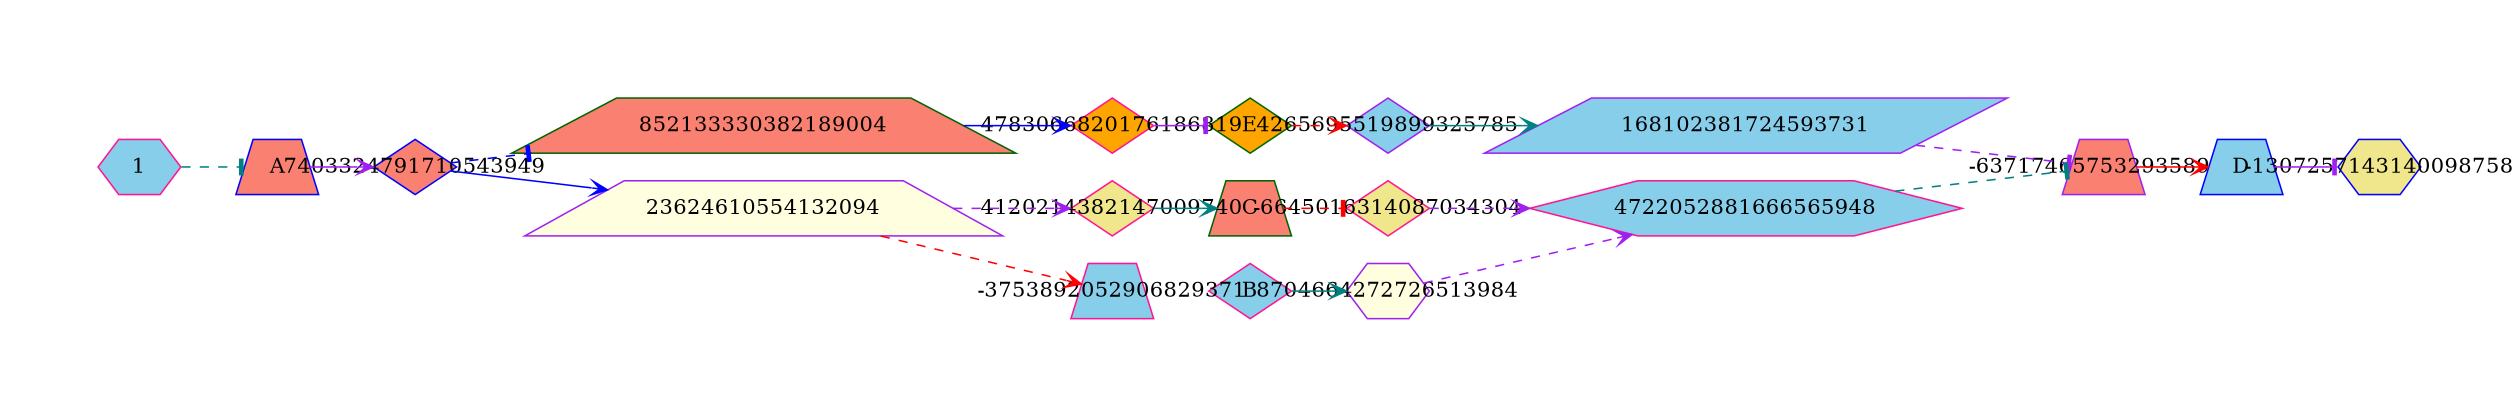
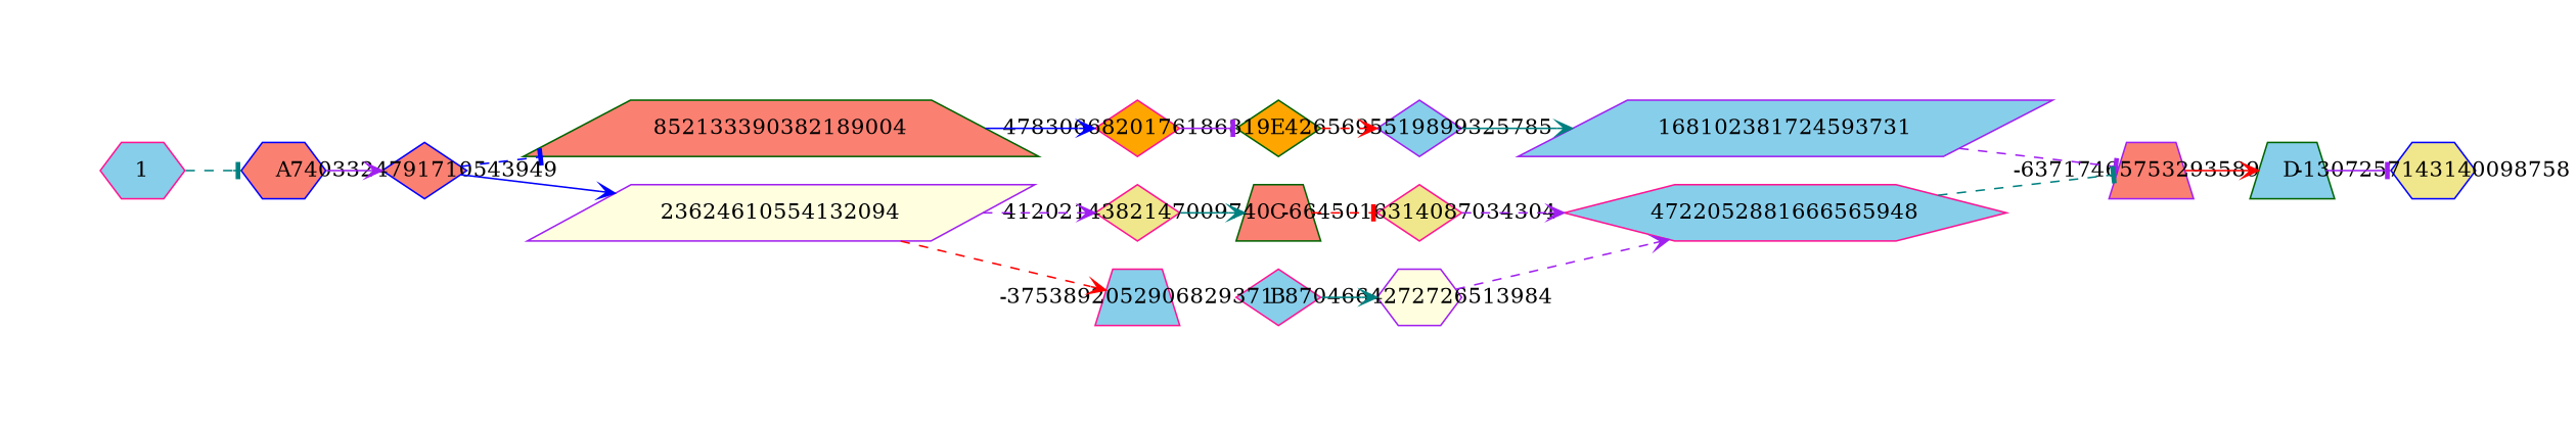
  digraph {
    fontsize=11
    rankdir=LR
    node [color=deeppink fillcolor=skyblue shape=diamond style=filled fixedsize=true]
    edge [arrowhead=vee color=purple style=dashed]
    n1 [color=darkgreen fillcolor=orange label=E fixedsize=""]
    4265695519899325785 [color=purple width=0.75]
    168102381724593731 [color=purple shape=parallelogram fixedsize=""]
    4722052881666565948 [shape=hexagon fixedsize=""]
    -6371746575329358989 [color=purple fillcolor=salmon shape=trapezium width=0.75]
-   n6 [color=blue label=D shape=trapezium fixedsize=""]
+   n6 [color=darkgreen label=D shape=trapezium fixedsize=""]
    n7 [color=darkgreen fillcolor=salmon label=C shape=trapezium fixedsize=""]
    -6645016314087034304 [fillcolor=khaki width=0.75]
-   852133330382189004 [color=darkgreen fillcolor=salmon shape=trapezium fixedsize=""]
+   852133330382189004 [color=darkgreen fillcolor=salmon shape=trapezium label=852133390382189004 fixedsize=""]
    4783066820176186819 [fillcolor=orange width=0.75]
    n11 [label=B fixedsize=""]
    8704664272726513984 [color=purple fillcolor=lightyellow shape=hexagon width=0.75]
    -1307257143140098758 [color=blue fillcolor=khaki shape=hexagon width=0.75]
-   n14 [color=blue fillcolor=salmon label=A shape=trapezium fixedsize=""]
+   n14 [color=blue fillcolor=salmon label=A shape=hexagon fixedsize=""]
    7403324791710543949 [color=blue fillcolor=salmon width=0.75]
-   23624610554132094 [color=purple fillcolor=lightyellow shape=trapezium fixedsize=""]
+   23624610554132094 [color=purple fillcolor=lightyellow shape=parallelogram fixedsize=""]
    4120214382147009740 [fillcolor=khaki width=0.75]
    -3753892052906829371 [shape=trapezium width=0.75]
    n19 [label=1 shape=hexagon width=0.75]
    n1 -> 4265695519899325785 [color=red]
    4265695519899325785 -> 168102381724593731 [color=teal style=solid]
    168102381724593731 -> -6371746575329358989 [arrowhead=tee]
    4722052881666565948 -> -6371746575329358989 [arrowhead=tee color=teal]
    -6371746575329358989 -> n6 [color=red style=solid]
    n6 -> -1307257143140098758 [arrowhead=tee style=solid]
    n7 -> -6645016314087034304 [arrowhead=tee color=red]
    -6645016314087034304 -> 4722052881666565948
    852133330382189004 -> 4783066820176186819 [color=blue style=solid]
    4783066820176186819 -> n1 [arrowhead=tee style=solid]
    n11 -> 8704664272726513984 [color=teal style=solid]
    8704664272726513984 -> 4722052881666565948
    n14 -> 7403324791710543949 [style=solid]
    7403324791710543949 -> 852133330382189004 [arrowhead=tee color=blue]
    7403324791710543949 -> 23624610554132094 [color=blue style=solid]
    23624610554132094 -> 4120214382147009740
    23624610554132094 -> -3753892052906829371 [color=red]
    4120214382147009740 -> n7 [color=teal style=solid]
    n19 -> n14 [arrowhead=tee color=teal]
  }
